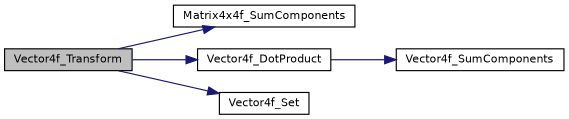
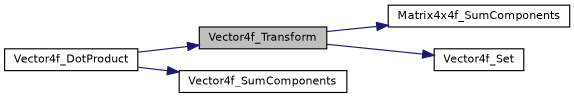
  digraph {
    rankdir=LR
    node [color=black fillcolor=white fontname=Helvetica fontsize=10 shape=record style=filled]
    edge [color=midnightblue fontname=Helvetica fontsize=10 labelfontname=Helvetica labelfontsize=10 style=solid]
    n1 [fillcolor=grey75 fontcolor=black height=0.2 label=Vector4f_Transform width=0.4]
    n2 [height=0.2 label=Matrix4x4f_SumComponents width=0.4]
    n3 [height=0.2 label=Vector4f_DotProduct width=0.4]
    n4 [height=0.2 label=Vector4f_Set width=0.4]
    n5 [height=0.2 label=Vector4f_SumComponents width=0.4]
    n1 -> n2
-   n1 -> n3
+   n3 -> n1
    n1 -> n4
    n3 -> n5
  }
